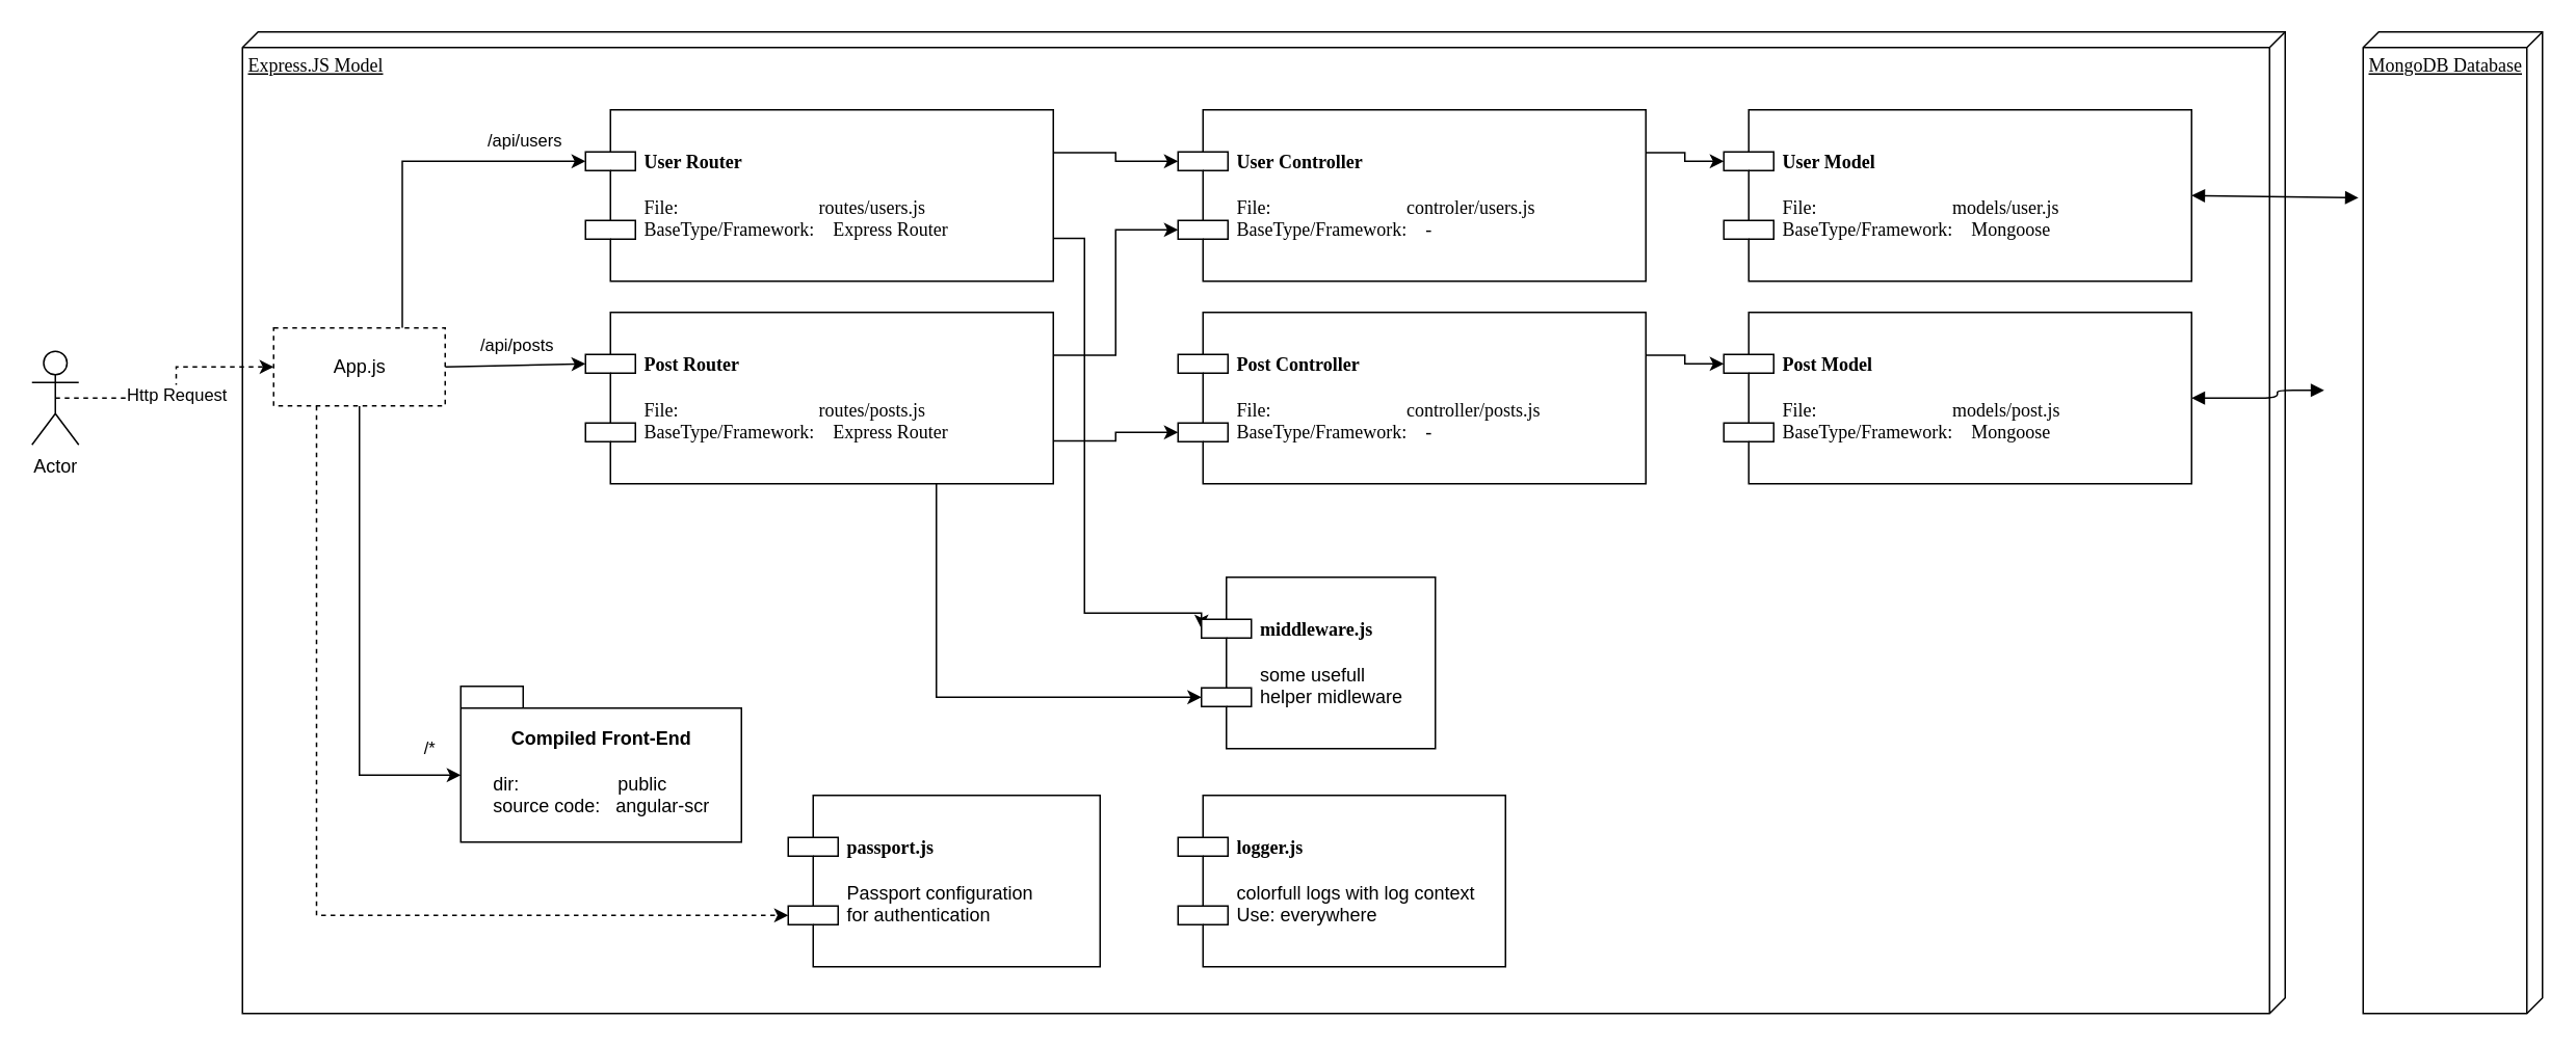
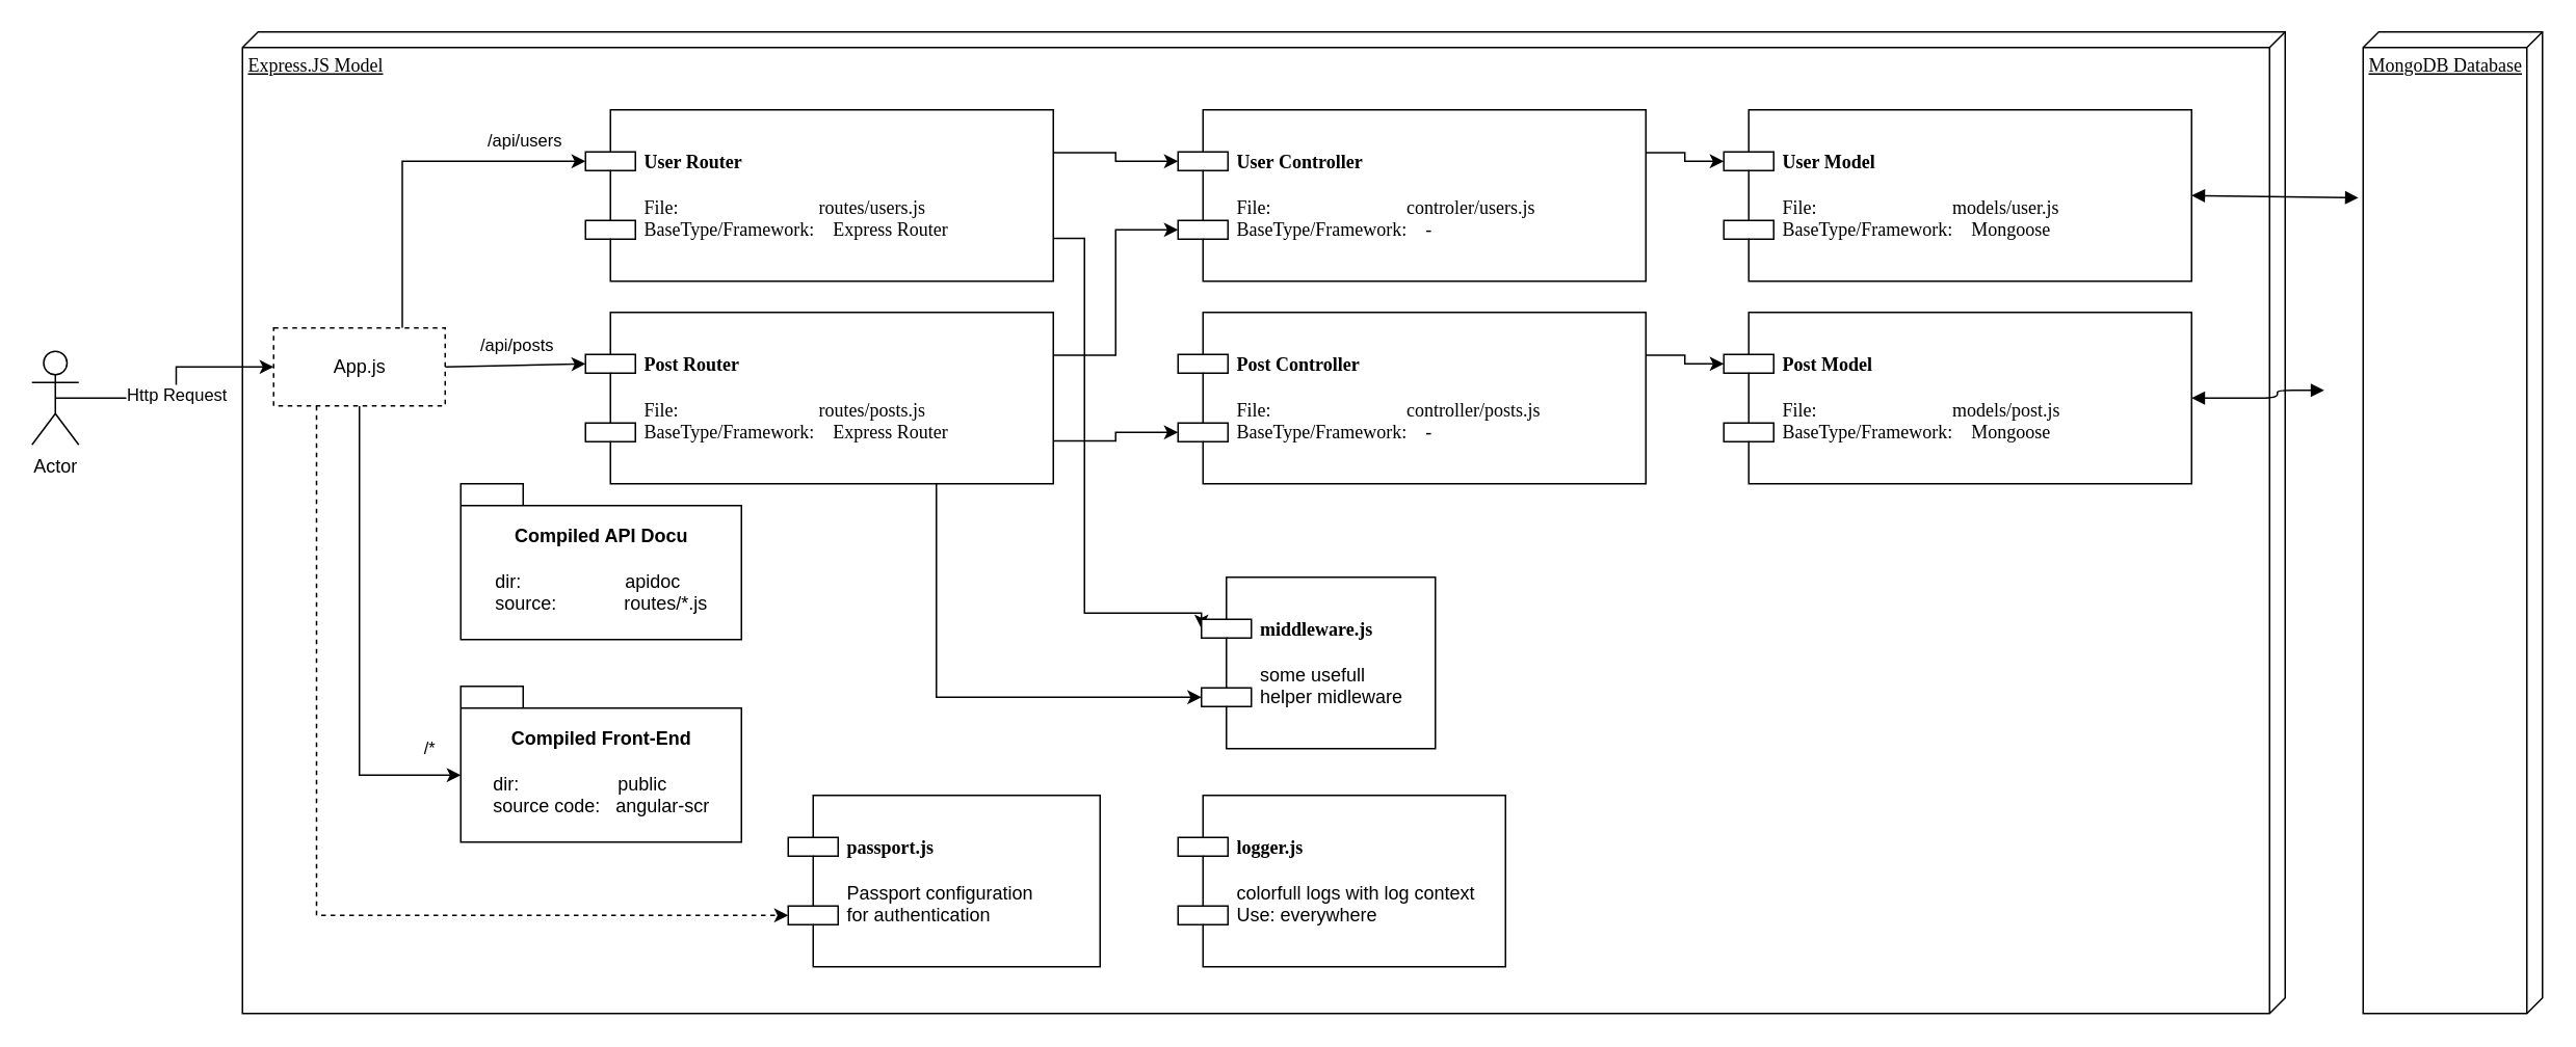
  <mxCell id="0" />
  <mxCell id="1" parent="0" />
  <mxCell id="2" value="Express.JS Model" style="verticalAlign=top;align=left;spacingTop=8;spacingLeft=2;spacingRight=12;shape=cube;size=10;direction=south;fontStyle=4;html=1;rounded=0;shadow=0;comic=0;labelBackgroundColor=none;strokeWidth=1;fontFamily=Verdana;fontSize=12" parent="1" vertex="1"><mxGeometry x="155" y="20" width="1310" height="630" as="geometry" /></mxCell>
  <mxCell id="3" value="&lt;b&gt;User Model&lt;/b&gt;&lt;br&gt;&lt;br&gt;File:&amp;nbsp; &amp;nbsp; &amp;nbsp; &amp;nbsp; &amp;nbsp; &amp;nbsp; &amp;nbsp; &amp;nbsp; &amp;nbsp; &amp;nbsp; &amp;nbsp; &amp;nbsp; &amp;nbsp; &amp;nbsp; &amp;nbsp;models/user.js&lt;br&gt;BaseType/Framework:&amp;nbsp; &amp;nbsp; Mongoose" style="shape=component;align=left;spacingLeft=36;rounded=0;shadow=0;comic=0;labelBackgroundColor=none;strokeWidth=1;fontFamily=Verdana;fontSize=12;html=1;" parent="1" vertex="1"><mxGeometry x="1105" y="70" width="300" height="110" as="geometry" /></mxCell>
  <mxCell id="4" value="&lt;b&gt;Post Model&lt;/b&gt;&lt;br&gt;&lt;br&gt;File:&amp;nbsp; &amp;nbsp; &amp;nbsp; &amp;nbsp; &amp;nbsp; &amp;nbsp; &amp;nbsp; &amp;nbsp; &amp;nbsp; &amp;nbsp; &amp;nbsp; &amp;nbsp; &amp;nbsp; &amp;nbsp; &amp;nbsp;models/post.js&lt;br&gt;BaseType/Framework:&amp;nbsp; &amp;nbsp; Mongoose" style="shape=component;align=left;spacingLeft=36;rounded=0;shadow=0;comic=0;labelBackgroundColor=none;strokeWidth=1;fontFamily=Verdana;fontSize=12;html=1;" vertex="1" parent="1"><mxGeometry x="1105" y="200" width="300" height="110" as="geometry" /></mxCell>
  <mxCell id="5" value="MongoDB Database" style="verticalAlign=top;align=left;spacingTop=8;spacingLeft=2;spacingRight=12;shape=cube;size=10;direction=south;fontStyle=4;html=1;rounded=0;shadow=0;comic=0;labelBackgroundColor=none;strokeWidth=1;fontFamily=Verdana;fontSize=12" vertex="1" parent="1"><mxGeometry x="1515" y="20" width="115" height="630" as="geometry" /></mxCell>
  <mxCell id="6" value="" style="endArrow=block;startArrow=block;endFill=1;startFill=1;html=1;exitX=1;exitY=0.5;exitDx=0;exitDy=0;entryX=0.169;entryY=1.026;entryDx=0;entryDy=0;entryPerimeter=0;" edge="1" parent="1" source="3" target="5"><mxGeometry width="160" relative="1" as="geometry"><mxPoint x="1475" y="140" as="sourcePoint" /><mxPoint x="1535" y="120" as="targetPoint" /></mxGeometry></mxCell>
  <mxCell id="7" value="" style="endArrow=block;startArrow=block;endFill=1;startFill=1;html=1;exitX=1;exitY=0.5;exitDx=0;exitDy=0;entryX=0;entryY=0;entryDx=230;entryDy=140;entryPerimeter=0;edgeStyle=orthogonalEdgeStyle;" edge="1" parent="1" source="4" target="5"><mxGeometry width="160" relative="1" as="geometry"><mxPoint x="1425" y="260" as="sourcePoint" /><mxPoint x="1585" y="260" as="targetPoint" /></mxGeometry></mxCell>
  <mxCell id="8" value="/*" style="edgeStyle=orthogonalEdgeStyle;rounded=0;orthogonalLoop=1;jettySize=auto;html=1;exitX=0.5;exitY=1;exitDx=0;exitDy=0;entryX=0;entryY=0;entryDx=0;entryDy=57;entryPerimeter=0;" edge="1" parent="1" source="12" target="15"><mxGeometry x="0.868" y="17" relative="1" as="geometry"><mxPoint as="offset" /></mxGeometry></mxCell>
  <mxCell id="9" value="/api/users" style="edgeStyle=orthogonalEdgeStyle;rounded=0;orthogonalLoop=1;jettySize=auto;html=1;exitX=0.75;exitY=0;exitDx=0;exitDy=0;entryX=0;entryY=0.3;entryDx=0;entryDy=0;" edge="1" parent="1" source="12" target="19"><mxGeometry x="0.644" y="13" relative="1" as="geometry"><mxPoint as="offset" /></mxGeometry></mxCell>
  <mxCell id="10" value="/api/posts" style="rounded=0;orthogonalLoop=1;jettySize=auto;html=1;exitX=1;exitY=0.5;exitDx=0;exitDy=0;entryX=0;entryY=0.3;entryDx=0;entryDy=0;" edge="1" parent="1" source="12" target="23"><mxGeometry x="0.022" y="13" relative="1" as="geometry"><mxPoint as="offset" /></mxGeometry></mxCell>
  <mxCell id="11" style="edgeStyle=orthogonalEdgeStyle;rounded=0;orthogonalLoop=1;jettySize=auto;html=1;exitX=0.25;exitY=1;exitDx=0;exitDy=0;entryX=0;entryY=0.7;entryDx=0;entryDy=0;dashed=1;" edge="1" parent="1" source="12" target="28"><mxGeometry relative="1" as="geometry" /></mxCell>
  <mxCell id="12" value="App.js" style="html=1;dashed=1;" vertex="1" parent="1"><mxGeometry x="175" y="210" width="110" height="50" as="geometry" /></mxCell>
- <mxCell id="13" value="Http Request" style="edgeStyle=orthogonalEdgeStyle;rounded=0;orthogonalLoop=1;jettySize=auto;html=1;exitX=0.5;exitY=0.5;exitDx=0;exitDy=0;exitPerimeter=0;entryX=0;entryY=0.5;entryDx=0;entryDy=0;dashed=1;" edge="1" parent="1" source="14" target="12"><mxGeometry relative="1" as="geometry" /></mxCell>
+ <mxCell id="13" value="Http Request" style="edgeStyle=orthogonalEdgeStyle;rounded=0;orthogonalLoop=1;jettySize=auto;html=1;exitX=0.5;exitY=0.5;exitDx=0;exitDy=0;exitPerimeter=0;entryX=0;entryY=0.5;entryDx=0;entryDy=0;" edge="1" parent="1" source="14" target="12"><mxGeometry relative="1" as="geometry" /></mxCell>
  <mxCell id="14" value="Actor" style="shape=umlActor;verticalLabelPosition=bottom;verticalAlign=top;html=1;" vertex="1" parent="1"><mxGeometry x="20" y="225" width="30" height="60" as="geometry" /></mxCell>
  <mxCell id="15" value="Compiled Front-End&lt;br&gt;&lt;br&gt;&lt;div style=&quot;text-align: left&quot;&gt;&lt;span style=&quot;font-weight: 400&quot;&gt;dir:&amp;nbsp; &amp;nbsp; &amp;nbsp; &amp;nbsp; &amp;nbsp; &amp;nbsp; &amp;nbsp; &amp;nbsp; &amp;nbsp; &amp;nbsp;public&lt;br&gt;source code:&amp;nbsp; &amp;nbsp;angular-scr&lt;/span&gt;&lt;/div&gt;" style="shape=folder;fontStyle=1;spacingTop=10;tabWidth=40;tabHeight=14;tabPosition=left;html=1;" vertex="1" parent="1"><mxGeometry x="295" y="440" width="180" height="100" as="geometry" /></mxCell>
+ <mxCell id="16" value="Compiled API Docu&lt;br&gt;&lt;br&gt;&lt;div style=&quot;text-align: left&quot;&gt;&lt;span style=&quot;font-weight: normal&quot;&gt;dir:&amp;nbsp; &amp;nbsp; &amp;nbsp; &amp;nbsp; &amp;nbsp; &amp;nbsp; &amp;nbsp; &amp;nbsp; &amp;nbsp; &amp;nbsp; apidoc&lt;/span&gt;&lt;/div&gt;&lt;div style=&quot;text-align: left&quot;&gt;&lt;span style=&quot;font-weight: normal&quot;&gt;source:&amp;nbsp; &amp;nbsp; &amp;nbsp; &amp;nbsp; &amp;nbsp; &amp;nbsp; &amp;nbsp;routes/*.js&lt;/span&gt;&lt;/div&gt;" style="shape=folder;fontStyle=1;spacingTop=10;tabWidth=40;tabHeight=14;tabPosition=left;html=1;" vertex="1" parent="1"><mxGeometry x="295" y="310" width="180" height="100" as="geometry" /></mxCell>
  <mxCell id="17" style="edgeStyle=orthogonalEdgeStyle;rounded=0;orthogonalLoop=1;jettySize=auto;html=1;exitX=1;exitY=0.25;exitDx=0;exitDy=0;entryX=0;entryY=0.3;entryDx=0;entryDy=0;" edge="1" parent="1" source="19" target="25"><mxGeometry relative="1" as="geometry" /></mxCell>
  <mxCell id="18" style="edgeStyle=orthogonalEdgeStyle;rounded=0;orthogonalLoop=1;jettySize=auto;html=1;exitX=1;exitY=0.75;exitDx=0;exitDy=0;entryX=0;entryY=0.3;entryDx=0;entryDy=0;" edge="1" parent="1" source="19" target="29"><mxGeometry relative="1" as="geometry"><Array as="points"><mxPoint x="695" y="152" /><mxPoint x="695" y="393" /></Array></mxGeometry></mxCell>
  <mxCell id="19" value="&lt;b&gt;User Router&lt;/b&gt;&lt;br&gt;&lt;br&gt;File:&amp;nbsp; &amp;nbsp; &amp;nbsp; &amp;nbsp; &amp;nbsp; &amp;nbsp; &amp;nbsp; &amp;nbsp; &amp;nbsp; &amp;nbsp; &amp;nbsp; &amp;nbsp; &amp;nbsp; &amp;nbsp; &amp;nbsp; routes/users.js&lt;br&gt;BaseType/Framework:&amp;nbsp; &amp;nbsp; Express Router" style="shape=component;align=left;spacingLeft=36;rounded=0;shadow=0;comic=0;labelBackgroundColor=none;strokeWidth=1;fontFamily=Verdana;fontSize=12;html=1;" vertex="1" parent="1"><mxGeometry x="375" y="70" width="300" height="110" as="geometry" /></mxCell>
  <mxCell id="20" style="edgeStyle=orthogonalEdgeStyle;rounded=0;orthogonalLoop=1;jettySize=auto;html=1;exitX=1;exitY=0.25;exitDx=0;exitDy=0;entryX=0;entryY=0.7;entryDx=0;entryDy=0;" edge="1" parent="1" source="23" target="25"><mxGeometry relative="1" as="geometry" /></mxCell>
  <mxCell id="21" style="edgeStyle=orthogonalEdgeStyle;rounded=0;orthogonalLoop=1;jettySize=auto;html=1;exitX=1;exitY=0.75;exitDx=0;exitDy=0;entryX=0;entryY=0.7;entryDx=0;entryDy=0;" edge="1" parent="1" source="23" target="27"><mxGeometry relative="1" as="geometry" /></mxCell>
  <mxCell id="22" style="edgeStyle=orthogonalEdgeStyle;rounded=0;orthogonalLoop=1;jettySize=auto;html=1;exitX=0.75;exitY=1;exitDx=0;exitDy=0;entryX=0;entryY=0.7;entryDx=0;entryDy=0;" edge="1" parent="1" source="23" target="29"><mxGeometry relative="1" as="geometry" /></mxCell>
  <mxCell id="23" value="&lt;b&gt;Post Router&lt;/b&gt;&lt;br&gt;&lt;br&gt;File:&amp;nbsp; &amp;nbsp; &amp;nbsp; &amp;nbsp; &amp;nbsp; &amp;nbsp; &amp;nbsp; &amp;nbsp; &amp;nbsp; &amp;nbsp; &amp;nbsp; &amp;nbsp; &amp;nbsp; &amp;nbsp; &amp;nbsp; routes/posts.js&lt;br&gt;BaseType/Framework:&amp;nbsp; &amp;nbsp; Express Router" style="shape=component;align=left;spacingLeft=36;rounded=0;shadow=0;comic=0;labelBackgroundColor=none;strokeWidth=1;fontFamily=Verdana;fontSize=12;html=1;" vertex="1" parent="1"><mxGeometry x="375" y="200" width="300" height="110" as="geometry" /></mxCell>
  <mxCell id="24" style="edgeStyle=orthogonalEdgeStyle;rounded=0;orthogonalLoop=1;jettySize=auto;html=1;exitX=1;exitY=0.25;exitDx=0;exitDy=0;entryX=0;entryY=0.3;entryDx=0;entryDy=0;" edge="1" parent="1" source="25" target="3"><mxGeometry relative="1" as="geometry" /></mxCell>
  <mxCell id="25" value="&lt;b&gt;User&amp;nbsp;&lt;/b&gt;&lt;b&gt;Controller&lt;/b&gt;&lt;br&gt;&lt;br&gt;File:&amp;nbsp; &amp;nbsp; &amp;nbsp; &amp;nbsp; &amp;nbsp; &amp;nbsp; &amp;nbsp; &amp;nbsp; &amp;nbsp; &amp;nbsp; &amp;nbsp; &amp;nbsp; &amp;nbsp; &amp;nbsp; &amp;nbsp;controler/users.js&lt;br&gt;BaseType/Framework:&amp;nbsp; &amp;nbsp; -" style="shape=component;align=left;spacingLeft=36;rounded=0;shadow=0;comic=0;labelBackgroundColor=none;strokeWidth=1;fontFamily=Verdana;fontSize=12;html=1;" vertex="1" parent="1"><mxGeometry x="755" y="70" width="300" height="110" as="geometry" /></mxCell>
  <mxCell id="26" style="edgeStyle=orthogonalEdgeStyle;rounded=0;orthogonalLoop=1;jettySize=auto;html=1;exitX=1;exitY=0.25;exitDx=0;exitDy=0;entryX=0;entryY=0.3;entryDx=0;entryDy=0;" edge="1" parent="1" source="27" target="4"><mxGeometry relative="1" as="geometry" /></mxCell>
  <mxCell id="27" value="&lt;b&gt;Post Controller&lt;/b&gt;&lt;br&gt;&lt;br&gt;File:&amp;nbsp; &amp;nbsp; &amp;nbsp; &amp;nbsp; &amp;nbsp; &amp;nbsp; &amp;nbsp; &amp;nbsp; &amp;nbsp; &amp;nbsp; &amp;nbsp; &amp;nbsp; &amp;nbsp; &amp;nbsp; &amp;nbsp;controller/posts.js&lt;br&gt;BaseType/Framework:&amp;nbsp; &amp;nbsp; -" style="shape=component;align=left;spacingLeft=36;rounded=0;shadow=0;comic=0;labelBackgroundColor=none;strokeWidth=1;fontFamily=Verdana;fontSize=12;html=1;" vertex="1" parent="1"><mxGeometry x="755" y="200" width="300" height="110" as="geometry" /></mxCell>
  <mxCell id="28" value="&lt;b&gt;passport.js&lt;/b&gt;&lt;br&gt;&lt;br&gt;&lt;span style=&quot;font-family: &amp;#34;helvetica&amp;#34; ; text-align: center&quot;&gt;Passport configuration&amp;nbsp;&lt;/span&gt;&lt;br style=&quot;padding: 0px ; margin: 0px ; font-family: &amp;#34;helvetica&amp;#34; ; text-align: center&quot;&gt;&lt;span style=&quot;font-family: &amp;#34;helvetica&amp;#34; ; text-align: center&quot;&gt;for authentication&lt;br&gt;&lt;/span&gt;" style="shape=component;align=left;spacingLeft=36;rounded=0;shadow=0;comic=0;labelBackgroundColor=none;strokeWidth=1;fontFamily=Verdana;fontSize=12;html=1;" vertex="1" parent="1"><mxGeometry x="505" y="510" width="200" height="110" as="geometry" /></mxCell>
  <mxCell id="29" value="&lt;b&gt;middleware.js&lt;/b&gt;&lt;br&gt;&lt;br&gt;&lt;span style=&quot;font-family: &amp;#34;helvetica&amp;#34; ; text-align: center&quot;&gt;some usefull &lt;br&gt;helper midleware&lt;br&gt;&lt;/span&gt;" style="shape=component;align=left;spacingLeft=36;rounded=0;shadow=0;comic=0;labelBackgroundColor=none;strokeWidth=1;fontFamily=Verdana;fontSize=12;html=1;" vertex="1" parent="1"><mxGeometry x="770" y="370" width="150" height="110" as="geometry" /></mxCell>
  <mxCell id="30" value="&lt;b&gt;logger.js&lt;/b&gt;&lt;br&gt;&lt;br&gt;&lt;span style=&quot;font-family: &amp;#34;helvetica&amp;#34; ; text-align: center&quot;&gt;colorfull logs with log context&lt;br&gt;Use: everywhere&lt;br&gt;&lt;/span&gt;" style="shape=component;align=left;spacingLeft=36;rounded=0;shadow=0;comic=0;labelBackgroundColor=none;strokeWidth=1;fontFamily=Verdana;fontSize=12;html=1;" vertex="1" parent="1"><mxGeometry x="755" y="510" width="210" height="110" as="geometry" /></mxCell>
